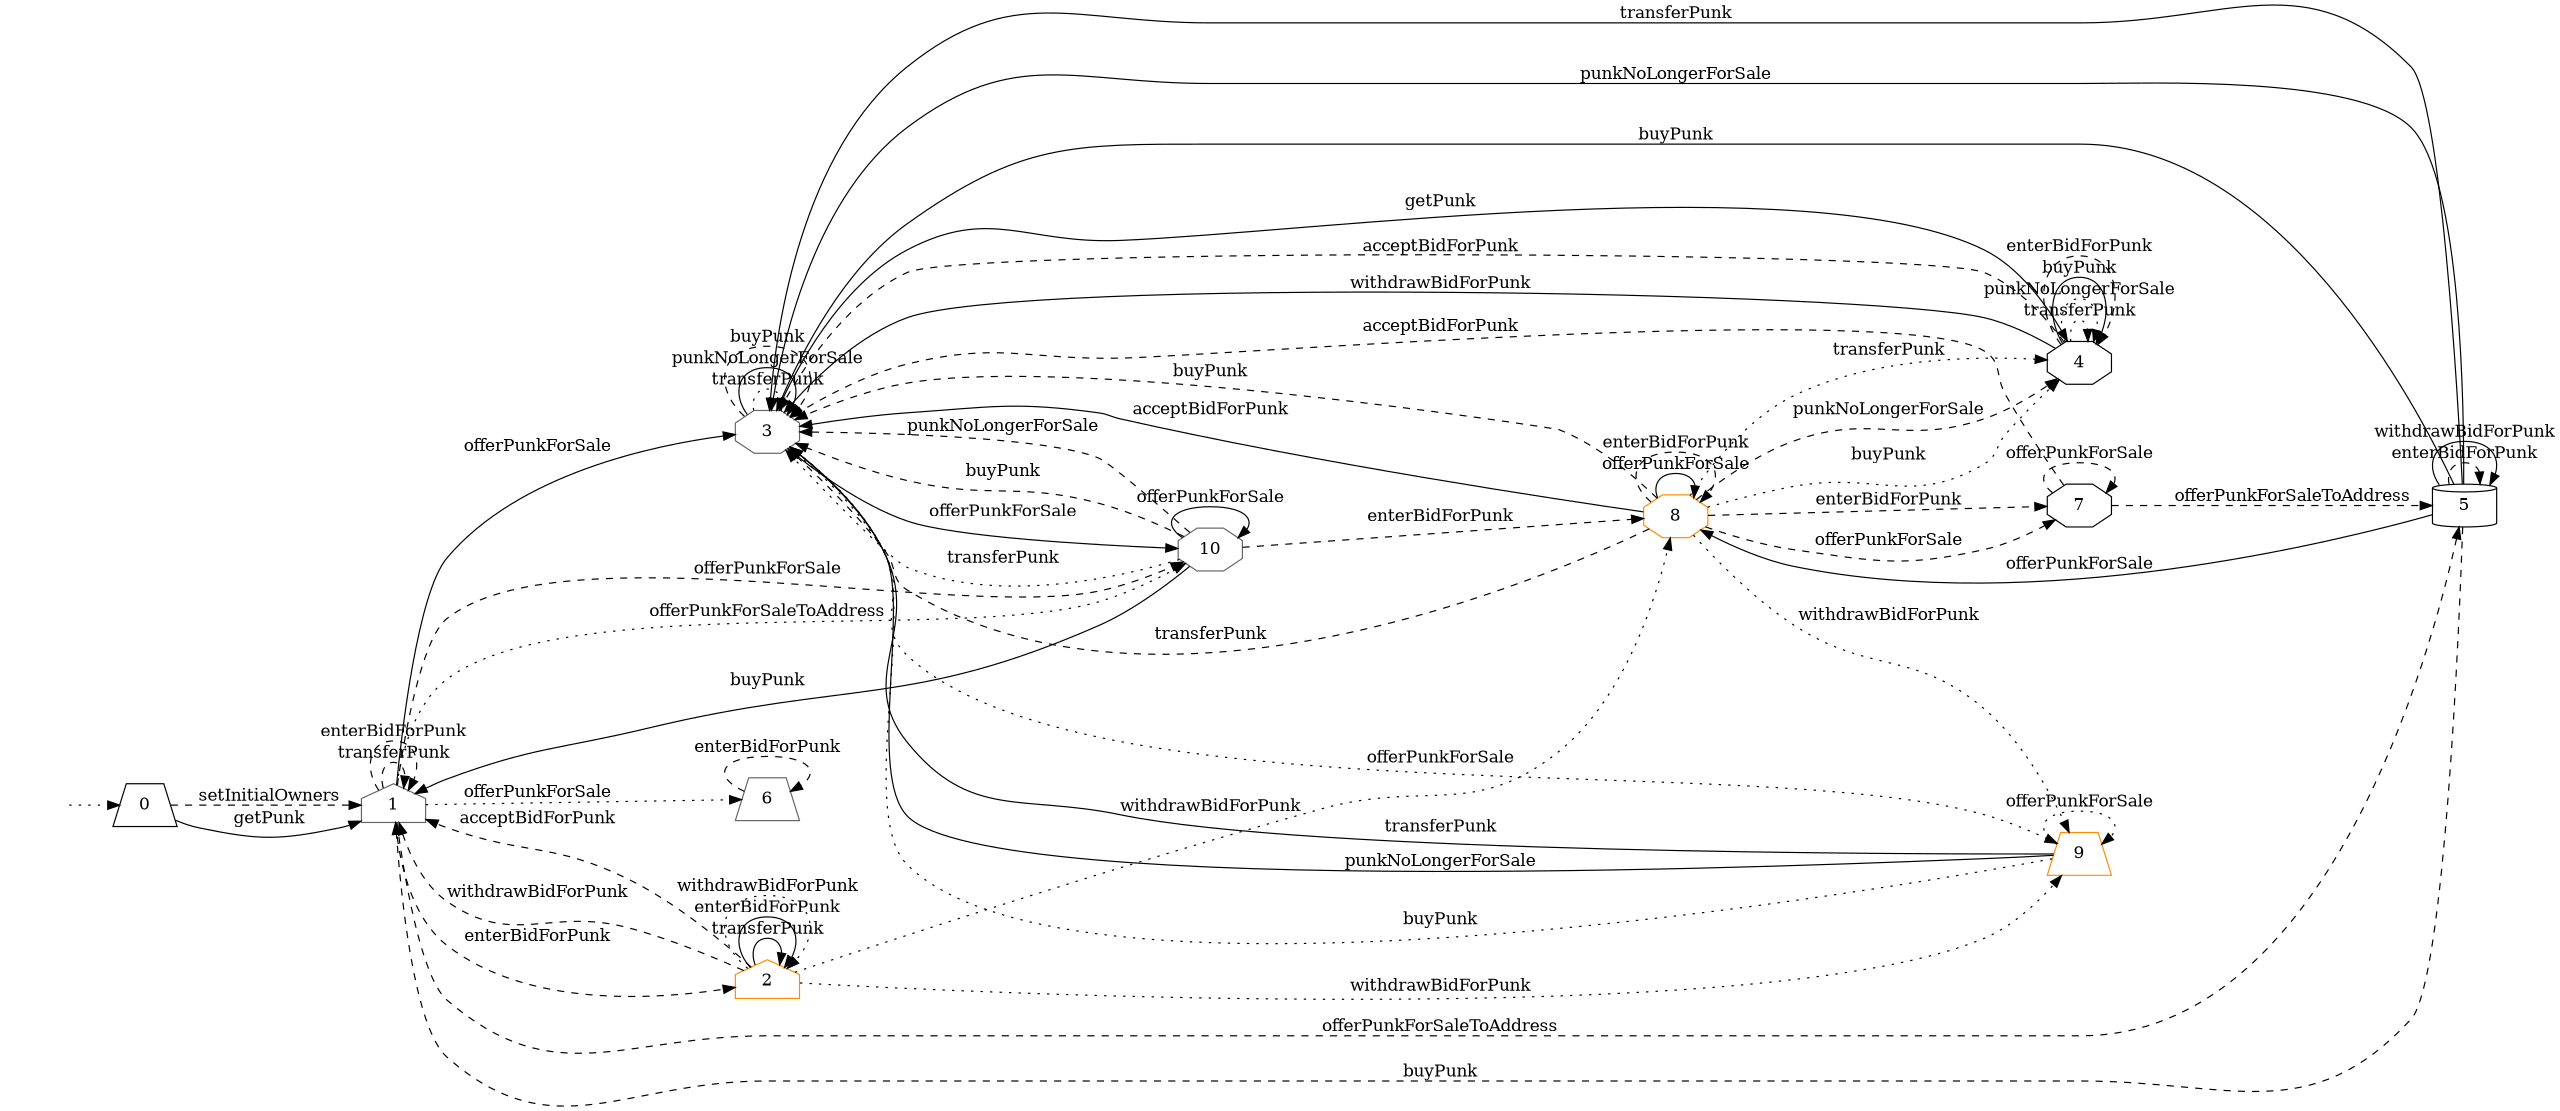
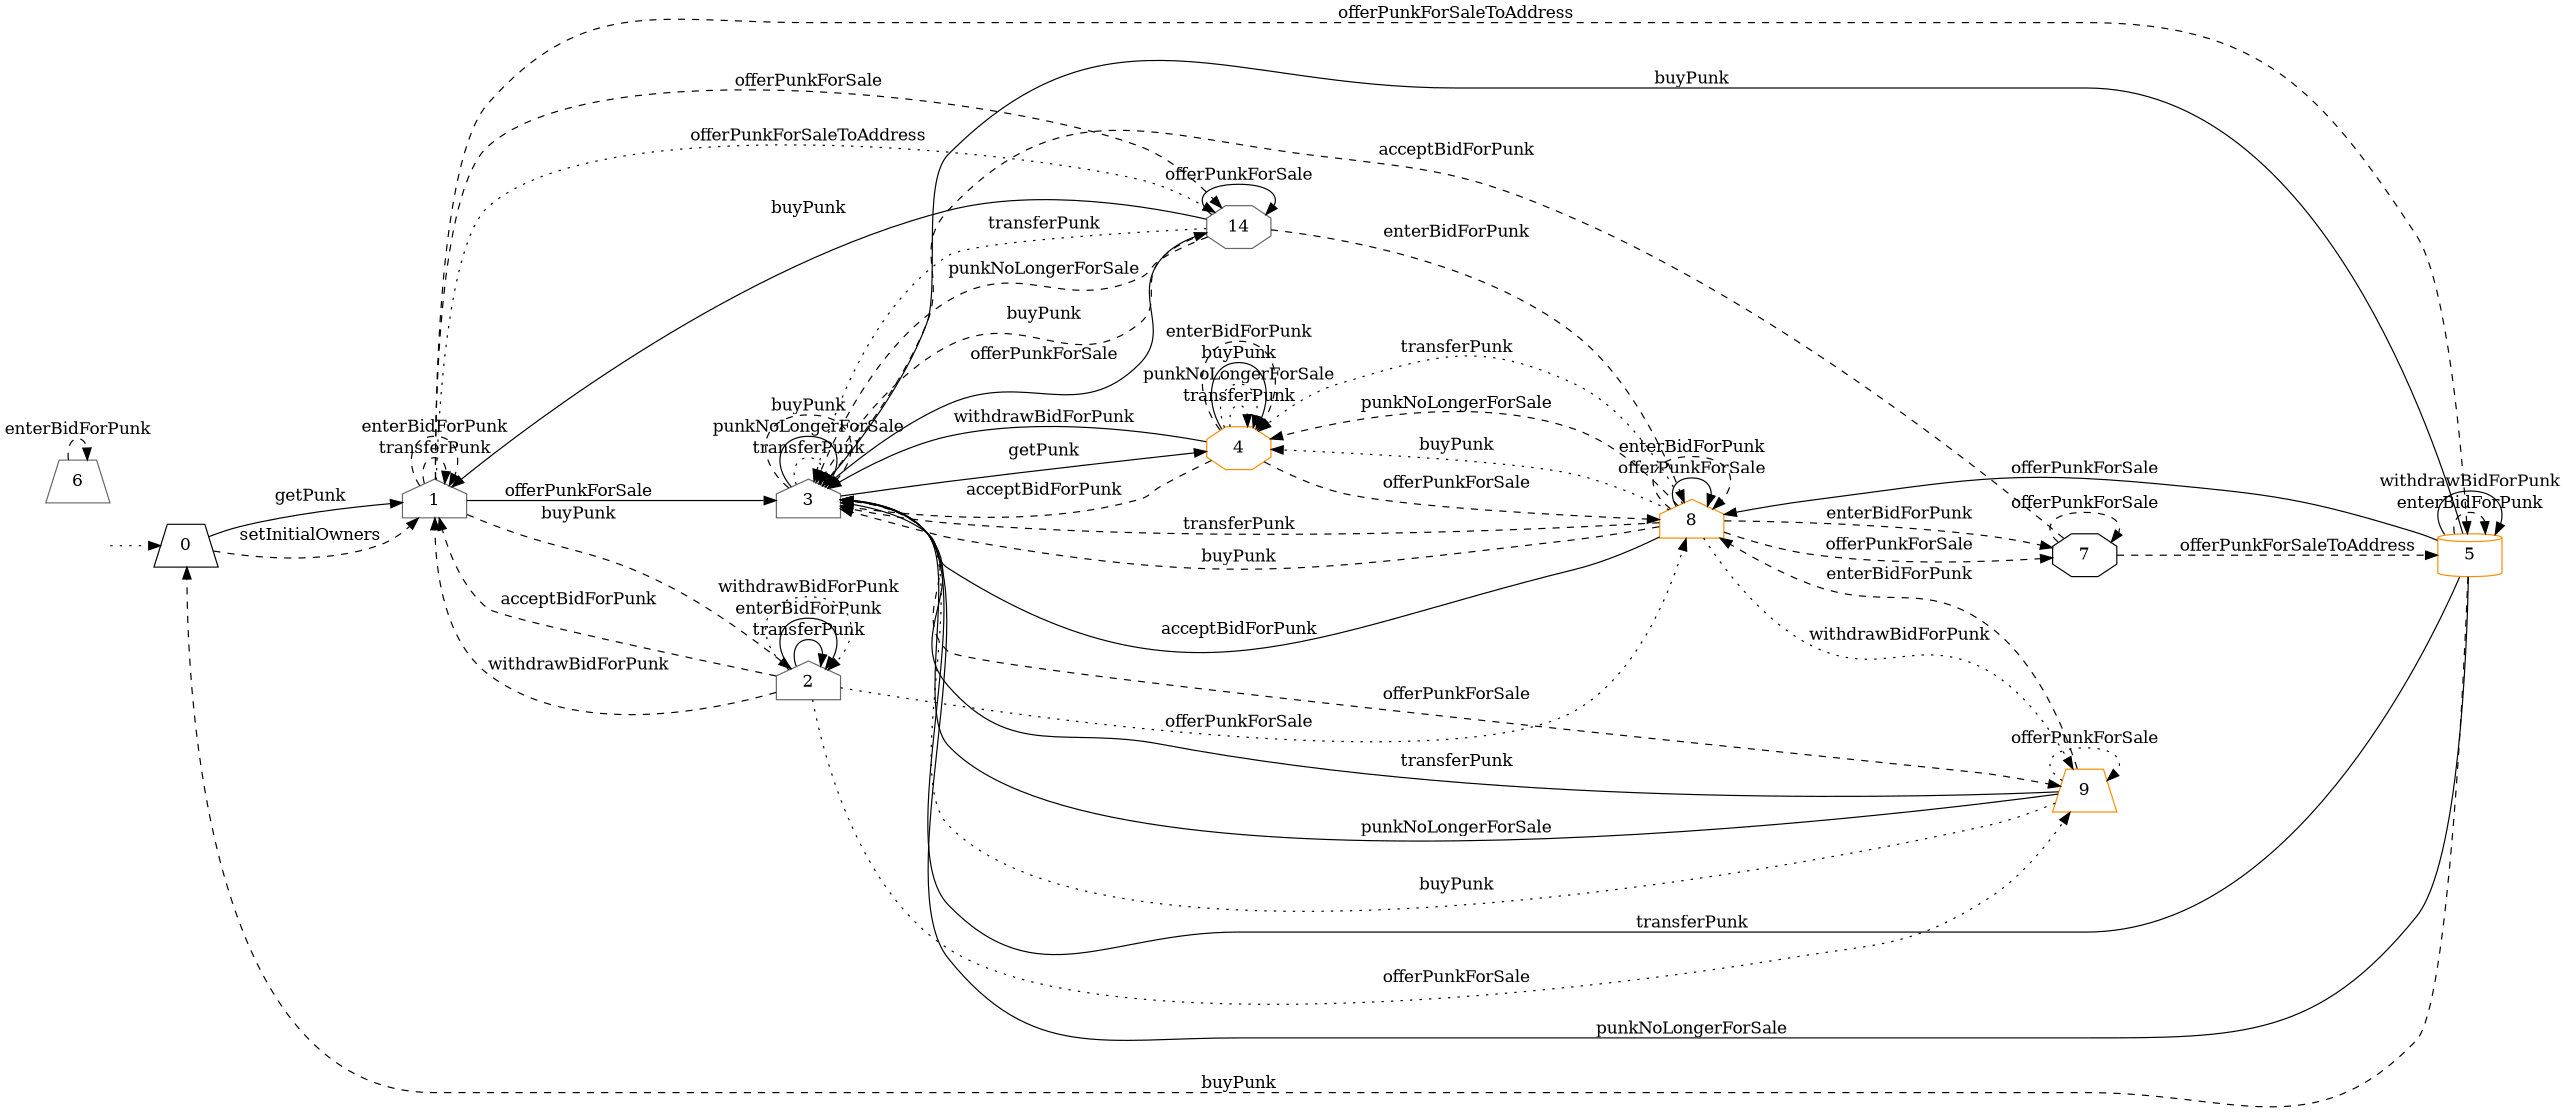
  digraph {
    rankdir=LR
    node [color=black shape=house]
    edge [style=dashed]
    "" [shape=plaintext]
    n2 [label=0 shape=trapezium]
    n3 [color=gray40 label=1]
-   n4 [label=4 shape=octagon]
-   n5 [color=darkorange label=8 shape=octagon]
-   n6 [color=gray40 label=3 shape=octagon]
+   n4 [color=darkorange label=4 shape=octagon]
+   n5 [color=darkorange label=8]
+   n6 [color=gray40 label=3]
    n7 [color=darkorange label=9 shape=trapezium]
    n8 [label=7 shape=octagon]
-   n9 [color=gray40 label=10 shape=octagon]
-   n10 [color=darkorange label=2]
+   n9 [color=gray40 label=14 shape=octagon]
+   n10 [color=gray40 label=2]
    n11 [color=gray40 label=6 shape=trapezium]
-   n12 [label=5 shape=cylinder]
+   n12 [color=darkorange label=5 shape=cylinder]
    "" -> n2 [style=dotted]
    n2 -> n3 [label=setInitialOwners]
    n2 -> n3 [label=getPunk style=solid]
    n3 -> n3 [label=transferPunk]
    n3 -> n3 [label=enterBidForPunk]
    n3 -> n6 [label=offerPunkForSale style=solid]
    n3 -> n9 [label=offerPunkForSale]
    n3 -> n9 [label=offerPunkForSaleToAddress style=dotted]
-   n3 -> n10 [label=enterBidForPunk]
-   n3 -> n11 [label=offerPunkForSale style=dotted]
+   n3 -> n10 [label=buyPunk]
    n3 -> n12 [label=offerPunkForSaleToAddress]
    n4 -> n4 [label=transferPunk style=dotted]
    n4 -> n4 [label=punkNoLongerForSale style=dotted]
    n4 -> n4 [label=buyPunk style=solid]
    n4 -> n4 [label=enterBidForPunk]
+   n4 -> n5 [label=offerPunkForSale]
    n4 -> n6 [label=acceptBidForPunk]
    n4 -> n6 [label=withdrawBidForPunk style=solid]
    n5 -> n4 [label=transferPunk style=dotted]
    n5 -> n4 [label=punkNoLongerForSale]
    n5 -> n4 [label=buyPunk style=dotted]
    n5 -> n5 [label=offerPunkForSale style=solid]
    n5 -> n5 [label=enterBidForPunk]
    n5 -> n6 [label=transferPunk]
    n5 -> n6 [label=buyPunk]
    n5 -> n6 [label=acceptBidForPunk style=solid]
    n5 -> n7 [label=withdrawBidForPunk style=dotted]
    n5 -> n8 [label=offerPunkForSale]
    n5 -> n8 [label=enterBidForPunk]
    n6 -> n4 [label=getPunk style=solid]
    n6 -> n6 [label=transferPunk style=dotted]
    n6 -> n6 [label=punkNoLongerForSale style=solid]
    n6 -> n6 [label=buyPunk]
-   n6 -> n7 [label=offerPunkForSale style=dotted]
+   n6 -> n7 [label=offerPunkForSale]
    n6 -> n9 [label=offerPunkForSale style=solid]
+   n7 -> n5 [label=enterBidForPunk]
    n7 -> n6 [label=transferPunk style=solid]
    n7 -> n6 [label=punkNoLongerForSale style=solid]
    n7 -> n6 [label=buyPunk style=dotted]
    n7 -> n7 [label=offerPunkForSale style=dotted]
    n8 -> n6 [label=acceptBidForPunk]
    n8 -> n8 [label=offerPunkForSale]
    n8 -> n12 [label=offerPunkForSaleToAddress]
    n9 -> n3 [label=buyPunk style=solid]
    n9 -> n5 [label=enterBidForPunk]
    n9 -> n6 [label=transferPunk style=dotted]
    n9 -> n6 [label=punkNoLongerForSale]
    n9 -> n6 [label=buyPunk]
    n9 -> n9 [label=offerPunkForSale style=solid]
    n10 -> n3 [label=acceptBidForPunk]
    n10 -> n3 [label=withdrawBidForPunk]
-   n10 -> n5 [label=withdrawBidForPunk style=dotted]
-   n10 -> n7 [label=withdrawBidForPunk style=dotted]
+   n10 -> n5 [label=offerPunkForSale style=dotted]
+   n10 -> n7 [label=offerPunkForSale style=dotted]
    n10 -> n10 [label=transferPunk style=solid]
    n10 -> n10 [label=enterBidForPunk style=solid]
    n10 -> n10 [label=withdrawBidForPunk style=dotted]
    n11 -> n11 [label=enterBidForPunk]
-   n12 -> n3 [label=buyPunk]
+   n12 -> n2 [label=buyPunk]
    n12 -> n5 [label=offerPunkForSale style=solid]
    n12 -> n6 [label=transferPunk style=solid]
    n12 -> n6 [label=punkNoLongerForSale style=solid]
    n12 -> n6 [label=buyPunk style=solid]
    n12 -> n12 [label=enterBidForPunk]
    n12 -> n12 [label=withdrawBidForPunk style=solid]
  }
